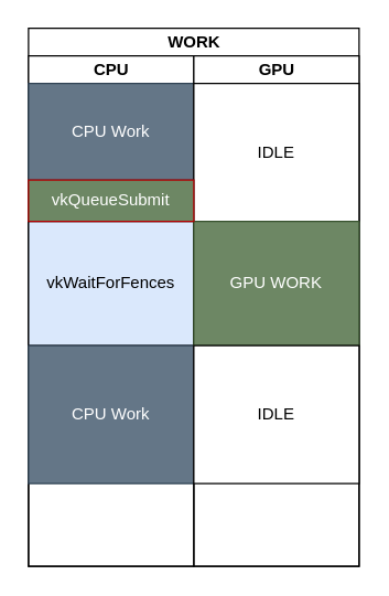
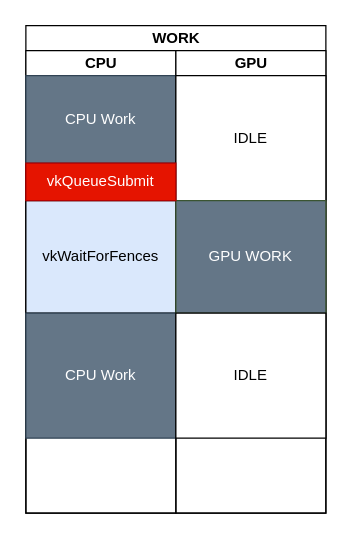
  <mxCell id="0" />
  <mxCell id="1" parent="0" />
  <mxCell id="2" value="WORK" style="swimlane;html=1;childLayout=stackLayout;resizeParent=1;resizeParentMax=0;startSize=20;" vertex="1" parent="1"><mxGeometry x="20" y="20" width="240" height="390" as="geometry" /></mxCell>
  <mxCell id="3" value="CPU" style="swimlane;html=1;startSize=20;" vertex="1" parent="2"><mxGeometry y="20" width="120" height="370" as="geometry" /></mxCell>
  <mxCell id="4" value="CPU Work" style="rounded=0;whiteSpace=wrap;html=1;fillColor=#647687;strokeColor=#314354;fontColor=#ffffff;" vertex="1" parent="3"><mxGeometry y="20" width="120" height="70" as="geometry" /></mxCell>
  <mxCell id="5" value="vkWaitForFences" style="rounded=0;whiteSpace=wrap;html=1;fillColor=#dae8fc;" vertex="1" parent="3"><mxGeometry y="120" width="120" height="90" as="geometry" /></mxCell>
  <mxCell id="6" value="CPU Work" style="rounded=0;whiteSpace=wrap;html=1;fillColor=#647687;strokeColor=#314354;fontColor=#ffffff;" vertex="1" parent="3"><mxGeometry y="210" width="120" height="100" as="geometry" /></mxCell>
  <mxCell id="7" value="GPU" style="swimlane;html=1;startSize=20;" vertex="1" parent="2"><mxGeometry x="120" y="20" width="120" height="370" as="geometry"><mxRectangle x="240" y="20" width="30" height="460" as="alternateBounds" /></mxGeometry></mxCell>
  <mxCell id="8" value="IDLE" style="rounded=0;whiteSpace=wrap;html=1;" vertex="1" parent="7"><mxGeometry y="20" width="120" height="100" as="geometry" /></mxCell>
- <mxCell id="9" value="GPU WORK" style="rounded=0;whiteSpace=wrap;html=1;fillColor=#6d8764;strokeColor=#3A5431;fontColor=#ffffff;" vertex="1" parent="7"><mxGeometry y="120" width="120" height="90" as="geometry" /></mxCell>
+ <mxCell id="9" value="GPU WORK" style="rounded=0;whiteSpace=wrap;html=1;fillColor=#647687;strokeColor=#3A5431;fontColor=#ffffff;" vertex="1" parent="7"><mxGeometry y="120" width="120" height="90" as="geometry" /></mxCell>
  <mxCell id="10" value="IDLE" style="rounded=0;whiteSpace=wrap;html=1;" vertex="1" parent="7"><mxGeometry y="210" width="120" height="100" as="geometry" /></mxCell>
- <mxCell id="11" value="vkQueueSubmit" style="rounded=0;whiteSpace=wrap;html=1;fillColor=#6d8764;strokeColor=#B20000;fontColor=#ffffff;" vertex="1" parent="1"><mxGeometry x="20" y="130" width="120" height="30" as="geometry" /></mxCell>
+ <mxCell id="11" value="vkQueueSubmit" style="rounded=0;whiteSpace=wrap;html=1;fillColor=#e51400;strokeColor=#B20000;fontColor=#ffffff;" vertex="1" parent="1"><mxGeometry x="20" y="130" width="120" height="30" as="geometry" /></mxCell>
